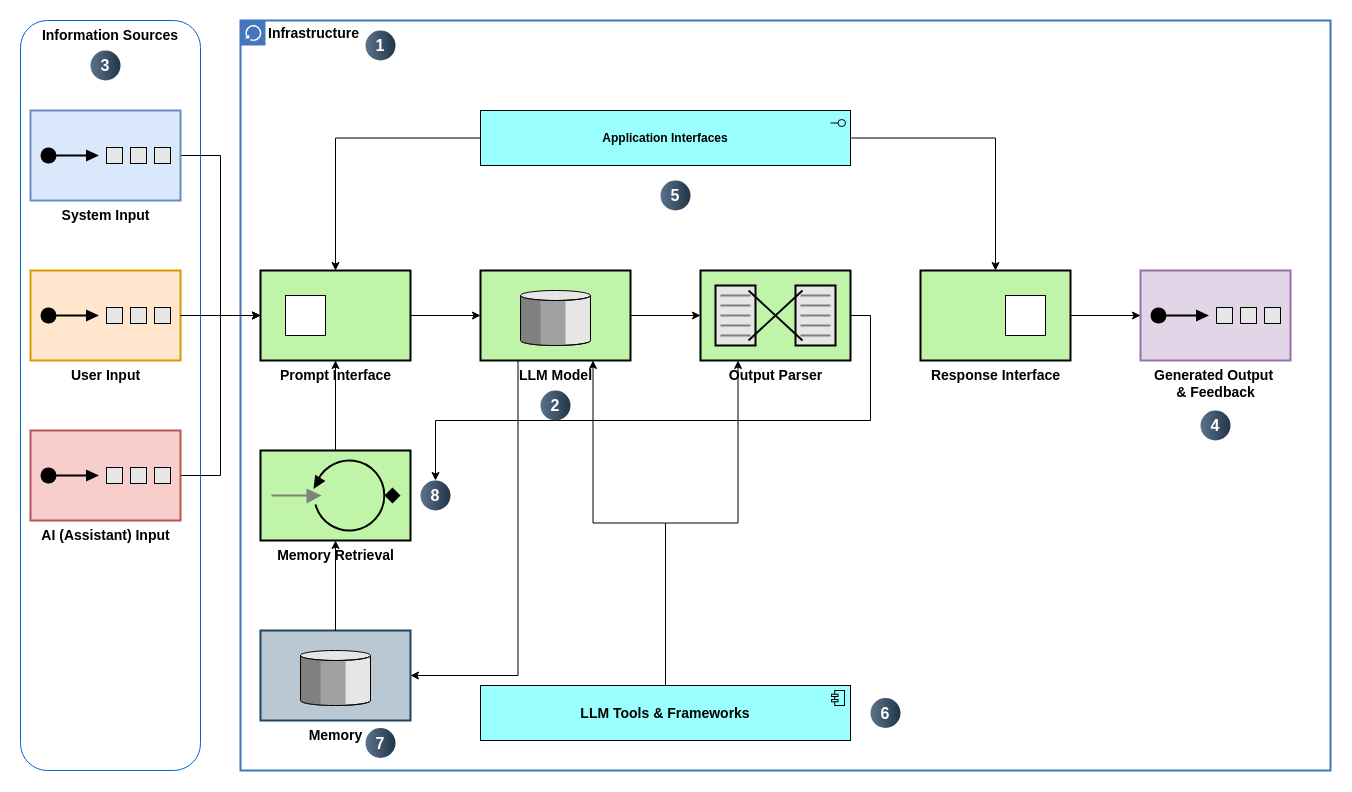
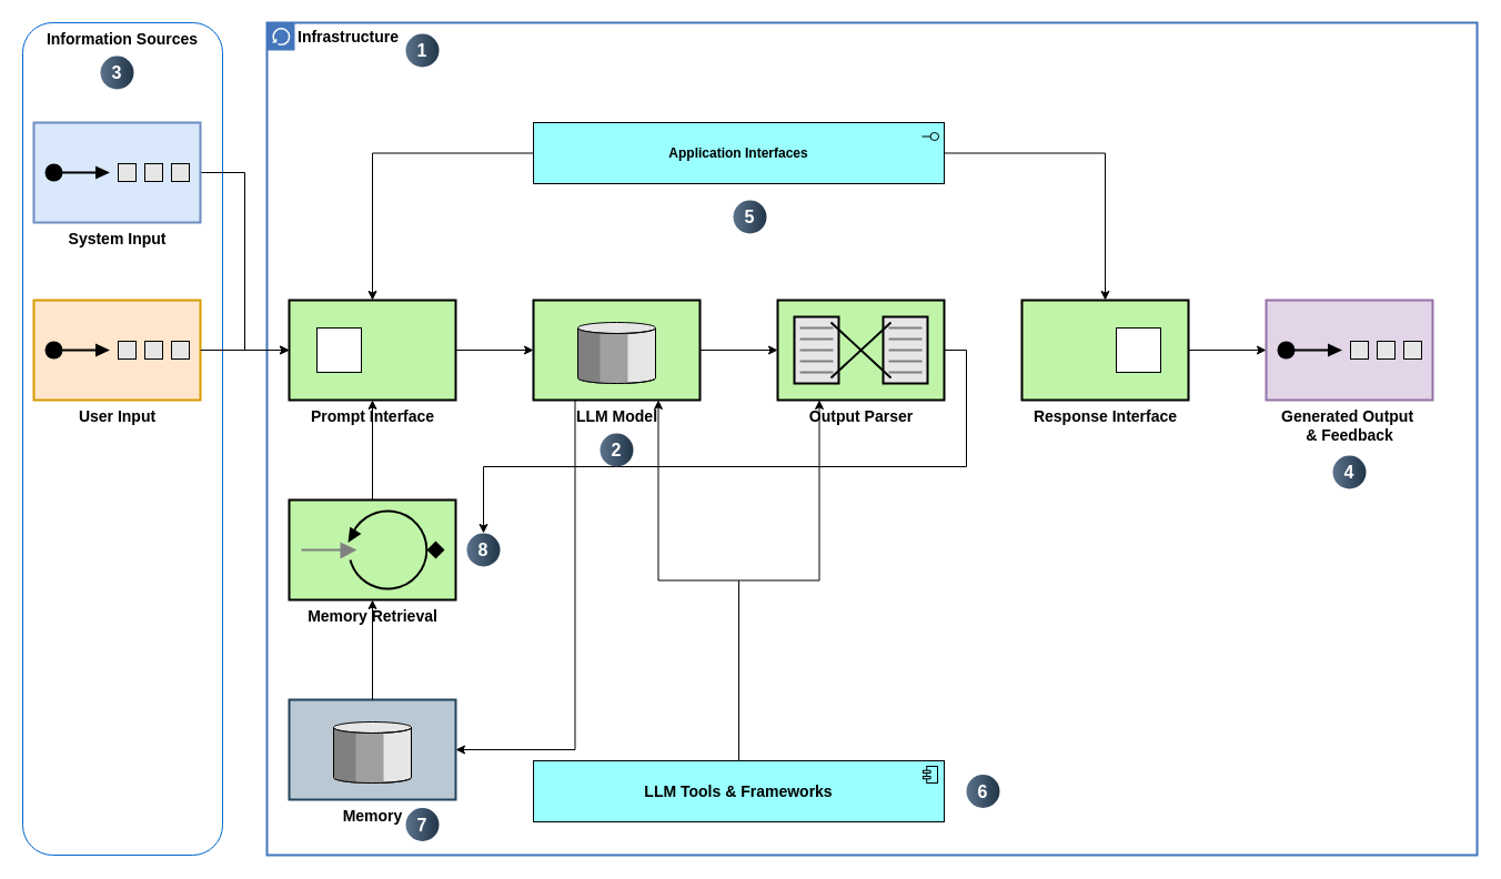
  <mxCell id="0" />
  <mxCell id="1" parent="0" />
  <mxCell id="2" value="" style="rounded=1;whiteSpace=wrap;html=1;strokeColor=#0066CC;" vertex="1" parent="1"><mxGeometry x="20" y="20" width="180" height="750" as="geometry" /></mxCell>
  <mxCell id="3" value="&lt;b&gt;&lt;font style=&quot;font-size: 14px;&quot;&gt;Infrastructure&lt;/font&gt;&lt;/b&gt;" style="shape=mxgraph.ibm.box;prType=classic;fontStyle=0;verticalAlign=top;align=left;spacingLeft=32;spacingTop=4;fillColor=none;rounded=0;whiteSpace=wrap;html=1;strokeColor=#4376BB;strokeWidth=2;dashed=0;container=1;spacing=-4;collapsible=0;expand=0;recursiveResize=0;" vertex="1" parent="1"><mxGeometry x="240" y="20" width="1090" height="750" as="geometry" /></mxCell>
  <mxCell id="4" style="edgeStyle=orthogonalEdgeStyle;rounded=0;orthogonalLoop=1;jettySize=auto;html=1;exitX=1;exitY=0.5;exitDx=0;exitDy=0;exitPerimeter=0;entryX=0;entryY=0.5;entryDx=0;entryDy=0;" parent="3" source="5" target="8" edge="1"><mxGeometry relative="1" as="geometry" /></mxCell>
  <mxCell id="5" value="&lt;font style=&quot;font-size: 14px;&quot;&gt;&lt;b style=&quot;&quot;&gt;System Input&lt;/b&gt;&lt;/font&gt;" style="html=1;strokeWidth=2;outlineConnect=0;dashed=0;align=center;fontSize=8;verticalLabelPosition=bottom;verticalAlign=top;shape=mxgraph.eip.test_message;fillColor=#dae8fc;strokeColor=#6c8ebf;" parent="3" vertex="1"><mxGeometry x="-210" y="90" width="150" height="90" as="geometry" /></mxCell>
  <mxCell id="6" value="&lt;font style=&quot;font-size: 14px;&quot;&gt;&lt;b style=&quot;&quot;&gt;User Input&lt;/b&gt;&lt;/font&gt;" style="html=1;strokeWidth=2;outlineConnect=0;dashed=0;align=center;fontSize=8;verticalLabelPosition=bottom;verticalAlign=top;shape=mxgraph.eip.test_message;fillColor=#ffe6cc;strokeColor=#d79b00;" parent="3" vertex="1"><mxGeometry x="-210" y="250" width="150" height="90" as="geometry" /></mxCell>
  <mxCell id="7" style="edgeStyle=orthogonalEdgeStyle;rounded=0;orthogonalLoop=1;jettySize=auto;html=1;exitX=1;exitY=0.5;exitDx=0;exitDy=0;" parent="3" source="8" target="11" edge="1"><mxGeometry relative="1" as="geometry" /></mxCell>
  <mxCell id="8" value="&lt;font style=&quot;font-size: 14px;&quot;&gt;&lt;b style=&quot;&quot;&gt;Prompt Interface&lt;/b&gt;&lt;/font&gt;" style="strokeWidth=2;dashed=0;align=center;fontSize=8;shape=rect;verticalLabelPosition=bottom;verticalAlign=top;fillColor=#c0f5a9;html=1;" parent="3" vertex="1"><mxGeometry x="20" y="250" width="150" height="90" as="geometry" /></mxCell>
  <mxCell id="9" value="" style="html=1;strokeWidth=1;dashed=0;align=center;fontSize=8;shape=rect" parent="8" vertex="1"><mxGeometry x="25" y="25" width="40" height="40" as="geometry" /></mxCell>
  <mxCell id="10" style="edgeStyle=orthogonalEdgeStyle;rounded=0;orthogonalLoop=1;jettySize=auto;html=1;exitX=1;exitY=0.5;exitDx=0;exitDy=0;exitPerimeter=0;entryX=0;entryY=0.5;entryDx=0;entryDy=0;" parent="3" source="6" target="8" edge="1"><mxGeometry relative="1" as="geometry" /></mxCell>
  <mxCell id="11" value="&lt;b&gt;&lt;font style=&quot;font-size: 14px;&quot;&gt;LLM Model&lt;/font&gt;&lt;/b&gt;" style="html=1;strokeWidth=2;outlineConnect=0;dashed=0;align=center;fontSize=8;verticalLabelPosition=bottom;verticalAlign=top;shape=mxgraph.eip.message_store;fillColor=#c0f5a9" parent="3" vertex="1"><mxGeometry x="240" y="250" width="150" height="90" as="geometry" /></mxCell>
  <mxCell id="12" style="edgeStyle=orthogonalEdgeStyle;rounded=0;orthogonalLoop=1;jettySize=auto;html=1;exitX=1;exitY=0.5;exitDx=0;exitDy=0;exitPerimeter=0;" parent="3" source="13" target="38" edge="1"><mxGeometry relative="1" as="geometry" /></mxCell>
  <mxCell id="13" value="&lt;font style=&quot;font-size: 14px;&quot;&gt;&lt;b&gt;Output Parser&lt;/b&gt;&lt;/font&gt;" style="html=1;strokeWidth=2;outlineConnect=0;dashed=0;align=center;fontSize=8;shape=mxgraph.eip.message_translator;fillColor=#c0f5a9;verticalLabelPosition=bottom;verticalAlign=top;" parent="3" vertex="1"><mxGeometry x="460" y="250" width="150" height="90" as="geometry" /></mxCell>
  <mxCell id="14" style="edgeStyle=orthogonalEdgeStyle;rounded=0;orthogonalLoop=1;jettySize=auto;html=1;exitX=1;exitY=0.5;exitDx=0;exitDy=0;exitPerimeter=0;entryX=0;entryY=0.5;entryDx=0;entryDy=0;entryPerimeter=0;" parent="3" source="11" target="13" edge="1"><mxGeometry relative="1" as="geometry" /></mxCell>
  <mxCell id="15" value="&lt;b&gt;&lt;font style=&quot;font-size: 14px;&quot;&gt;Response Interface&lt;/font&gt;&lt;/b&gt;" style="strokeWidth=2;dashed=0;align=center;fontSize=8;shape=rect;verticalLabelPosition=bottom;verticalAlign=top;fillColor=#c0f5a9;html=1;" parent="3" vertex="1"><mxGeometry x="680" y="250" width="150" height="90" as="geometry" /></mxCell>
  <mxCell id="16" value="" style="html=1;strokeWidth=1;dashed=0;align=center;fontSize=8;shape=rect;" parent="15" vertex="1"><mxGeometry x="85" y="25" width="40" height="40" as="geometry" /></mxCell>
  <mxCell id="17" value="&lt;font style=&quot;font-size: 14px;&quot;&gt;&lt;b&gt;Generated Output&amp;nbsp;&lt;/b&gt;&lt;/font&gt;&lt;div&gt;&lt;font style=&quot;font-size: 14px;&quot;&gt;&lt;b&gt;&amp;amp; Feedback&lt;/b&gt;&lt;/font&gt;&lt;/div&gt;" style="html=1;strokeWidth=2;outlineConnect=0;dashed=0;align=center;fontSize=8;verticalLabelPosition=bottom;verticalAlign=top;shape=mxgraph.eip.test_message;fillColor=#e1d5e7;strokeColor=#9673a6;" parent="3" vertex="1"><mxGeometry x="900" y="250" width="150" height="90" as="geometry" /></mxCell>
  <mxCell id="18" style="edgeStyle=orthogonalEdgeStyle;rounded=0;orthogonalLoop=1;jettySize=auto;html=1;exitX=1;exitY=0.5;exitDx=0;exitDy=0;entryX=0;entryY=0.5;entryDx=0;entryDy=0;entryPerimeter=0;" parent="3" source="15" target="17" edge="1"><mxGeometry relative="1" as="geometry" /></mxCell>
- <mxCell id="19" style="edgeStyle=orthogonalEdgeStyle;rounded=0;orthogonalLoop=1;jettySize=auto;html=1;exitX=1;exitY=0.5;exitDx=0;exitDy=0;exitPerimeter=0;entryX=0;entryY=0.5;entryDx=0;entryDy=0;" parent="3" source="20" target="8" edge="1"><mxGeometry relative="1" as="geometry" /></mxCell>
- <mxCell id="20" value="&lt;font style=&quot;font-size: 14px;&quot;&gt;&lt;b style=&quot;&quot;&gt;AI (Assistant) Input&lt;/b&gt;&lt;/font&gt;" style="html=1;strokeWidth=2;outlineConnect=0;dashed=0;align=center;fontSize=8;verticalLabelPosition=bottom;verticalAlign=top;shape=mxgraph.eip.test_message;fillColor=#f8cecc;strokeColor=#b85450;" parent="3" vertex="1"><mxGeometry x="-210" y="410" width="150" height="90" as="geometry" /></mxCell>
  <mxCell id="21" style="edgeStyle=orthogonalEdgeStyle;rounded=0;orthogonalLoop=1;jettySize=auto;html=1;" edge="1" parent="3" source="23" target="8"><mxGeometry relative="1" as="geometry" /></mxCell>
  <mxCell id="22" style="edgeStyle=orthogonalEdgeStyle;rounded=0;orthogonalLoop=1;jettySize=auto;html=1;exitX=1;exitY=0.5;exitDx=0;exitDy=0;exitPerimeter=0;" edge="1" parent="3" source="23" target="15"><mxGeometry relative="1" as="geometry" /></mxCell>
  <mxCell id="23" value="&lt;b&gt;Application Interfaces&lt;/b&gt;" style="html=1;outlineConnect=0;whiteSpace=wrap;fillColor=#99ffff;shape=mxgraph.archimate3.application;appType=interface;archiType=square;" vertex="1" parent="3"><mxGeometry x="240" y="90" width="370" height="55" as="geometry" /></mxCell>
  <mxCell id="24" style="edgeStyle=orthogonalEdgeStyle;rounded=0;orthogonalLoop=1;jettySize=auto;html=1;exitX=0.5;exitY=0;exitDx=0;exitDy=0;exitPerimeter=0;entryX=0.25;entryY=1;entryDx=0;entryDy=0;entryPerimeter=0;" edge="1" parent="3" source="25" target="13"><mxGeometry relative="1" as="geometry" /></mxCell>
  <mxCell id="25" value="&lt;b&gt;&lt;font style=&quot;font-size: 14px;&quot;&gt;LLM Tools &amp;amp; Frameworks&lt;/font&gt;&lt;/b&gt;" style="html=1;outlineConnect=0;whiteSpace=wrap;fillColor=#99ffff;shape=mxgraph.archimate3.application;appType=comp;archiType=square;" vertex="1" parent="3"><mxGeometry x="240" y="665" width="370" height="55" as="geometry" /></mxCell>
  <mxCell id="26" style="edgeStyle=orthogonalEdgeStyle;rounded=0;orthogonalLoop=1;jettySize=auto;html=1;exitX=0.5;exitY=0;exitDx=0;exitDy=0;exitPerimeter=0;entryX=0.75;entryY=1;entryDx=0;entryDy=0;entryPerimeter=0;" edge="1" parent="3" source="25" target="11"><mxGeometry relative="1" as="geometry" /></mxCell>
  <mxCell id="27" value="&lt;b&gt;&lt;font style=&quot;font-size: 14px;&quot;&gt;Memory&lt;/font&gt;&lt;/b&gt;" style="html=1;strokeWidth=2;outlineConnect=0;dashed=0;align=center;fontSize=8;verticalLabelPosition=bottom;verticalAlign=top;shape=mxgraph.eip.message_store;fillColor=#bac8d3;strokeColor=#23445d;" vertex="1" parent="3"><mxGeometry x="20" y="610" width="150" height="90" as="geometry" /></mxCell>
  <mxCell id="28" style="edgeStyle=orthogonalEdgeStyle;rounded=0;orthogonalLoop=1;jettySize=auto;html=1;exitX=0.25;exitY=1;exitDx=0;exitDy=0;exitPerimeter=0;entryX=1;entryY=0.5;entryDx=0;entryDy=0;entryPerimeter=0;" edge="1" parent="3" source="11" target="27"><mxGeometry relative="1" as="geometry" /></mxCell>
  <mxCell id="29" value="1" style="ellipse;whiteSpace=wrap;html=1;aspect=fixed;rotation=0;gradientColor=#223548;strokeColor=none;gradientDirection=east;fillColor=#5b738b;rounded=0;pointerEvents=0;fontFamily=Helvetica;fontSize=16;fontColor=#FFFFFF;spacingTop=4;spacingBottom=4;spacingLeft=4;spacingRight=4;points=[];fontStyle=1" vertex="1" parent="3"><mxGeometry x="125" y="10" width="30" height="30" as="geometry" /></mxCell>
  <mxCell id="30" value="2" style="ellipse;whiteSpace=wrap;html=1;aspect=fixed;rotation=0;gradientColor=#223548;strokeColor=none;gradientDirection=east;fillColor=#5b738b;rounded=0;pointerEvents=0;fontFamily=Helvetica;fontSize=16;fontColor=#FFFFFF;spacingTop=4;spacingBottom=4;spacingLeft=4;spacingRight=4;points=[];fontStyle=1" vertex="1" parent="3"><mxGeometry x="300" y="370" width="30" height="30" as="geometry" /></mxCell>
  <mxCell id="31" value="4" style="ellipse;whiteSpace=wrap;html=1;aspect=fixed;rotation=0;gradientColor=#223548;strokeColor=none;gradientDirection=east;fillColor=#5b738b;rounded=0;pointerEvents=0;fontFamily=Helvetica;fontSize=16;fontColor=#FFFFFF;spacingTop=4;spacingBottom=4;spacingLeft=4;spacingRight=4;points=[];fontStyle=1" vertex="1" parent="3"><mxGeometry x="960" y="390" width="30" height="30" as="geometry" /></mxCell>
  <mxCell id="32" value="5" style="ellipse;whiteSpace=wrap;html=1;aspect=fixed;rotation=0;gradientColor=#223548;strokeColor=none;gradientDirection=east;fillColor=#5b738b;rounded=0;pointerEvents=0;fontFamily=Helvetica;fontSize=16;fontColor=#FFFFFF;spacingTop=4;spacingBottom=4;spacingLeft=4;spacingRight=4;points=[];fontStyle=1" vertex="1" parent="3"><mxGeometry x="420" y="160" width="30" height="30" as="geometry" /></mxCell>
  <mxCell id="33" value="6" style="ellipse;whiteSpace=wrap;html=1;aspect=fixed;rotation=0;gradientColor=#223548;strokeColor=none;gradientDirection=east;fillColor=#5b738b;rounded=0;pointerEvents=0;fontFamily=Helvetica;fontSize=16;fontColor=#FFFFFF;spacingTop=4;spacingBottom=4;spacingLeft=4;spacingRight=4;points=[];fontStyle=1" vertex="1" parent="3"><mxGeometry x="630" y="677.5" width="30" height="30" as="geometry" /></mxCell>
  <mxCell id="34" value="7" style="ellipse;whiteSpace=wrap;html=1;aspect=fixed;rotation=0;gradientColor=#223548;strokeColor=none;gradientDirection=east;fillColor=#5b738b;rounded=0;pointerEvents=0;fontFamily=Helvetica;fontSize=16;fontColor=#FFFFFF;spacingTop=4;spacingBottom=4;spacingLeft=4;spacingRight=4;points=[];fontStyle=1" vertex="1" parent="3"><mxGeometry x="125" y="707.5" width="30" height="30" as="geometry" /></mxCell>
  <mxCell id="35" style="edgeStyle=orthogonalEdgeStyle;rounded=0;orthogonalLoop=1;jettySize=auto;html=1;exitX=0.5;exitY=0;exitDx=0;exitDy=0;exitPerimeter=0;" edge="1" parent="3" source="36" target="8"><mxGeometry relative="1" as="geometry" /></mxCell>
  <mxCell id="36" value="&lt;b&gt;&lt;font style=&quot;font-size: 14px;&quot;&gt;Memory Retrieval&lt;/font&gt;&lt;/b&gt;" style="fillColor=#c0f5a9;dashed=0;outlineConnect=0;strokeWidth=2;html=1;align=center;fontSize=8;verticalLabelPosition=bottom;verticalAlign=top;shape=mxgraph.eip.polling_consumer;" vertex="1" parent="3"><mxGeometry x="20" y="430" width="150" height="90" as="geometry" /></mxCell>
  <mxCell id="37" style="edgeStyle=orthogonalEdgeStyle;rounded=0;orthogonalLoop=1;jettySize=auto;html=1;exitX=0.5;exitY=0;exitDx=0;exitDy=0;exitPerimeter=0;entryX=0.5;entryY=1;entryDx=0;entryDy=0;entryPerimeter=0;" edge="1" parent="3" source="27" target="36"><mxGeometry relative="1" as="geometry" /></mxCell>
  <mxCell id="38" value="8" style="ellipse;whiteSpace=wrap;html=1;aspect=fixed;rotation=0;gradientColor=#223548;strokeColor=none;gradientDirection=east;fillColor=#5b738b;rounded=0;pointerEvents=0;fontFamily=Helvetica;fontSize=16;fontColor=#FFFFFF;spacingTop=4;spacingBottom=4;spacingLeft=4;spacingRight=4;points=[];fontStyle=1" vertex="1" parent="3"><mxGeometry x="180" y="460" width="30" height="30" as="geometry" /></mxCell>
  <mxCell id="39" value="&lt;font style=&quot;font-size: 14px;&quot;&gt;&lt;b&gt;Information Sources&lt;/b&gt;&lt;/font&gt;" style="text;strokeColor=none;align=center;fillColor=none;html=1;verticalAlign=middle;whiteSpace=wrap;rounded=0;" vertex="1" parent="1"><mxGeometry x="30" y="20" width="160" height="30" as="geometry" /></mxCell>
  <mxCell id="40" value="3" style="ellipse;whiteSpace=wrap;html=1;aspect=fixed;rotation=0;gradientColor=#223548;strokeColor=none;gradientDirection=east;fillColor=#5b738b;rounded=0;pointerEvents=0;fontFamily=Helvetica;fontSize=16;fontColor=#FFFFFF;spacingTop=4;spacingBottom=4;spacingLeft=4;spacingRight=4;points=[];fontStyle=1" vertex="1" parent="1"><mxGeometry x="90" y="50" width="30" height="30" as="geometry" /></mxCell>
